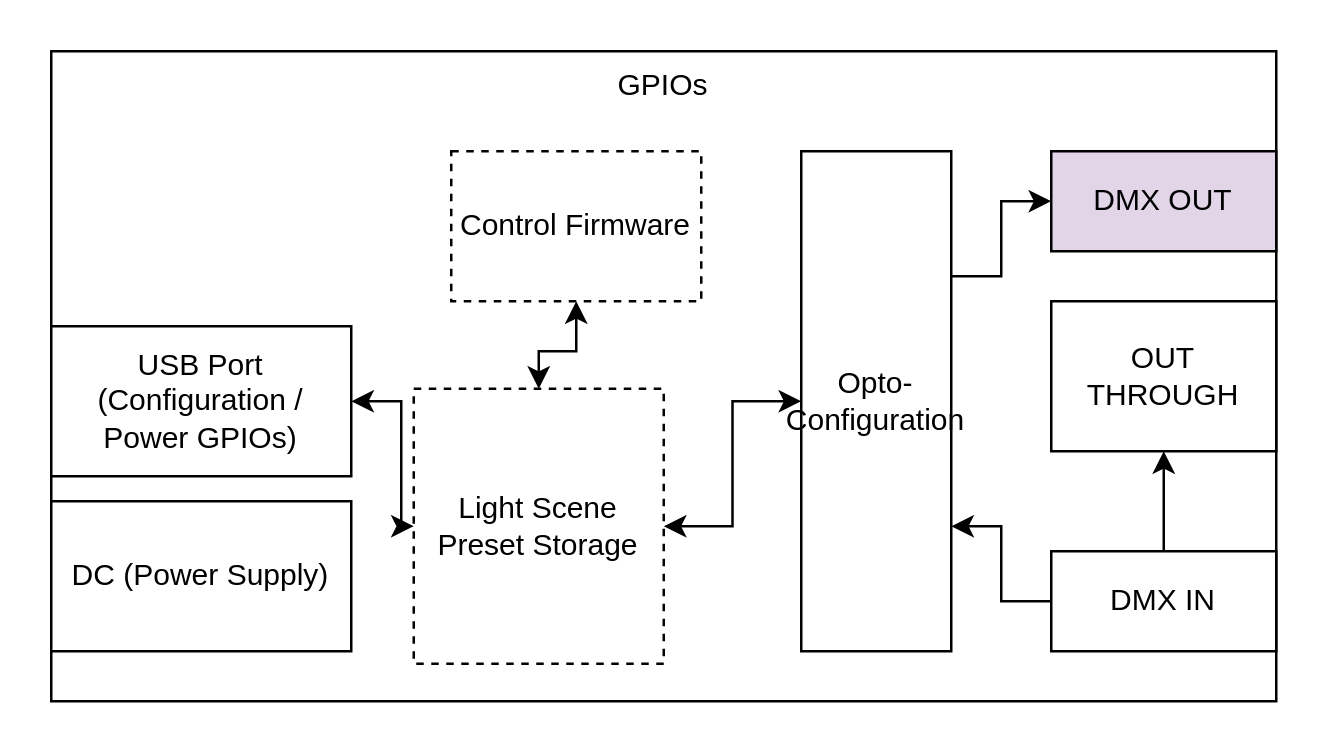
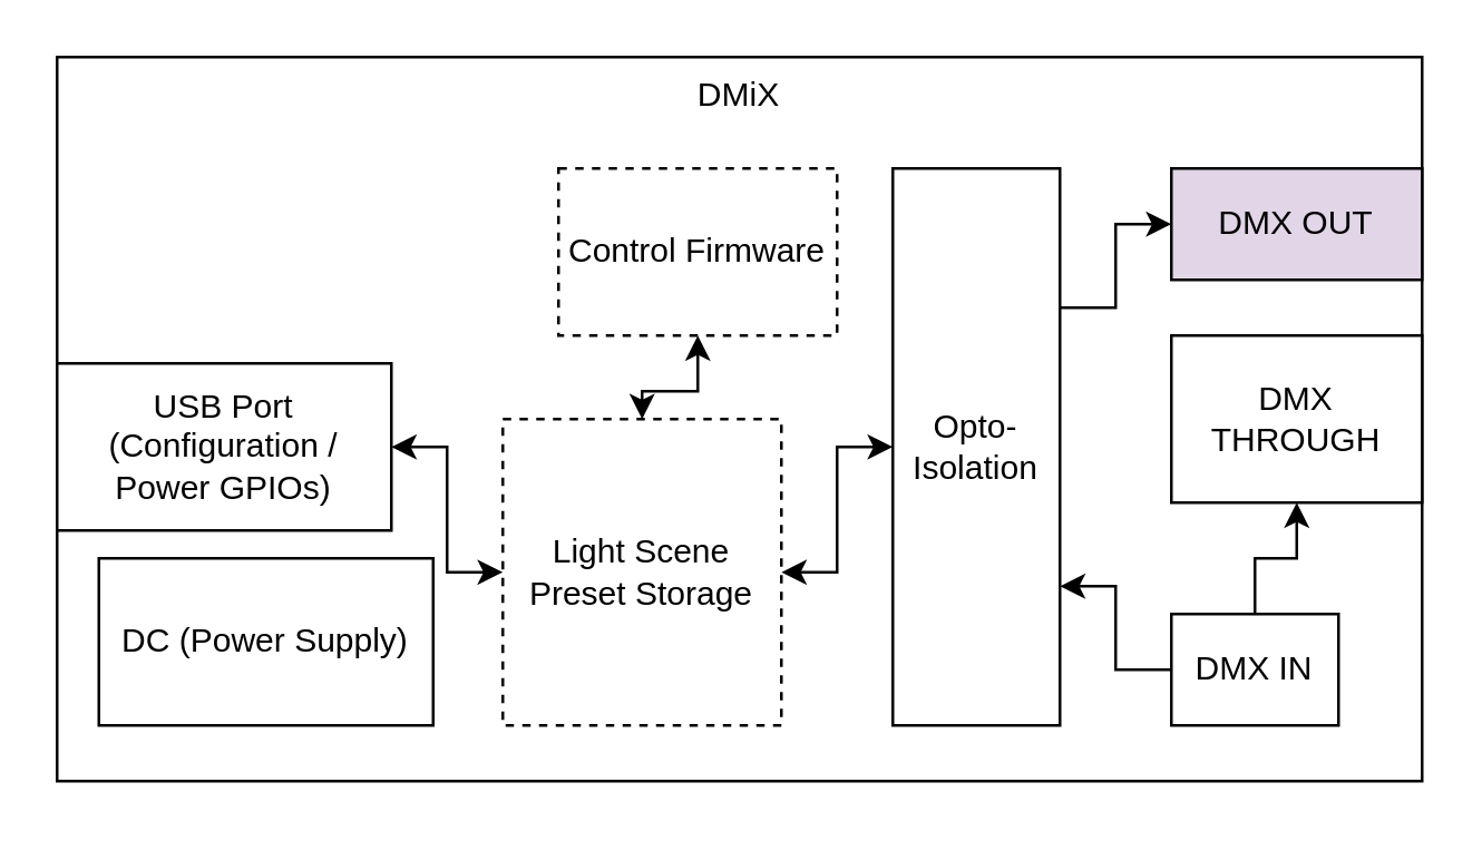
  <mxCell id="0" />
  <mxCell id="1" parent="0" />
- <mxCell id="2" value="GPIOs" style="rounded=0;whiteSpace=wrap;html=1;verticalAlign=top;" vertex="1" parent="1"><mxGeometry x="20" y="20" width="490" height="260" as="geometry" /></mxCell>
+ <mxCell id="2" value="DMiX" style="rounded=0;whiteSpace=wrap;html=1;verticalAlign=top;" vertex="1" parent="1"><mxGeometry x="20" y="20" width="490" height="260" as="geometry" /></mxCell>
  <mxCell id="3" style="edgeStyle=orthogonalEdgeStyle;rounded=0;orthogonalLoop=1;jettySize=auto;html=1;exitX=1;exitY=0.5;exitDx=0;exitDy=0;startArrow=classic;startFill=1;" edge="1" parent="1" source="4" target="9"><mxGeometry relative="1" as="geometry" /></mxCell>
  <mxCell id="4" value="USB Port (Configuration / Power GPIOs)" style="rounded=0;whiteSpace=wrap;html=1;" vertex="1" parent="1"><mxGeometry x="20" y="130" width="120" height="60" as="geometry" /></mxCell>
- <mxCell id="5" value="DC (Power Supply)" style="rounded=0;whiteSpace=wrap;html=1;" vertex="1" parent="1"><mxGeometry x="20" y="200" width="120" height="60" as="geometry" /></mxCell>
+ <mxCell id="5" value="DC (Power Supply)" style="rounded=0;whiteSpace=wrap;html=1;" vertex="1" parent="1"><mxGeometry x="35" y="200" width="120" height="60" as="geometry" /></mxCell>
  <mxCell id="6" style="edgeStyle=orthogonalEdgeStyle;rounded=0;orthogonalLoop=1;jettySize=auto;html=1;exitX=0.5;exitY=1;exitDx=0;exitDy=0;startArrow=classic;startFill=1;endArrow=classic;endFill=1;" edge="1" parent="1" source="7" target="9"><mxGeometry relative="1" as="geometry" /></mxCell>
- <mxCell id="7" value="Control Firmware" style="rounded=0;whiteSpace=wrap;html=1;dashed=1;" vertex="1" parent="1"><mxGeometry x="180" y="60" width="100" height="60" as="geometry" /></mxCell>
+ <mxCell id="7" value="Control Firmware" style="rounded=0;whiteSpace=wrap;html=1;dashed=1;" vertex="1" parent="1"><mxGeometry x="200" y="60" width="100" height="60" as="geometry" /></mxCell>
  <mxCell id="8" style="edgeStyle=orthogonalEdgeStyle;rounded=0;orthogonalLoop=1;jettySize=auto;html=1;exitX=1;exitY=0.5;exitDx=0;exitDy=0;startArrow=classic;startFill=1;" edge="1" parent="1" source="9" target="12"><mxGeometry relative="1" as="geometry" /></mxCell>
- <mxCell id="9" value="Light Scene Preset Storage" style="rounded=0;whiteSpace=wrap;html=1;dashed=1;" vertex="1" parent="1"><mxGeometry x="165" y="155" width="100" height="110" as="geometry" /></mxCell>
+ <mxCell id="9" value="Light Scene Preset Storage" style="rounded=0;whiteSpace=wrap;html=1;dashed=1;" vertex="1" parent="1"><mxGeometry x="180" y="150" width="100" height="110" as="geometry" /></mxCell>
  <mxCell id="10" style="edgeStyle=orthogonalEdgeStyle;rounded=0;orthogonalLoop=1;jettySize=auto;html=1;exitX=1;exitY=0.75;exitDx=0;exitDy=0;entryX=0;entryY=0.5;entryDx=0;entryDy=0;startArrow=classic;startFill=1;endArrow=none;endFill=0;" edge="1" parent="1" source="12" target="14"><mxGeometry relative="1" as="geometry" /></mxCell>
  <mxCell id="11" style="edgeStyle=orthogonalEdgeStyle;rounded=0;orthogonalLoop=1;jettySize=auto;html=1;exitX=1;exitY=0.25;exitDx=0;exitDy=0;entryX=0;entryY=0.5;entryDx=0;entryDy=0;startArrow=none;startFill=0;endArrow=classic;endFill=1;" edge="1" parent="1" source="12" target="16"><mxGeometry relative="1" as="geometry" /></mxCell>
- <mxCell id="12" value="Opto-Configuration" style="rounded=0;whiteSpace=wrap;html=1;" vertex="1" parent="1"><mxGeometry x="320" y="60" width="60" height="200" as="geometry" /></mxCell>
+ <mxCell id="12" value="Opto-Isolation" style="rounded=0;whiteSpace=wrap;html=1;" vertex="1" parent="1"><mxGeometry x="320" y="60" width="60" height="200" as="geometry" /></mxCell>
  <mxCell id="13" style="edgeStyle=orthogonalEdgeStyle;rounded=0;orthogonalLoop=1;jettySize=auto;html=1;exitX=0.5;exitY=0;exitDx=0;exitDy=0;entryX=0.5;entryY=1;entryDx=0;entryDy=0;" edge="1" parent="1" source="14" target="15"><mxGeometry relative="1" as="geometry" /></mxCell>
- <mxCell id="14" value="DMX IN" style="rounded=0;whiteSpace=wrap;html=1;" vertex="1" parent="1"><mxGeometry x="420" y="220" width="90" height="40" as="geometry" /></mxCell>
- <mxCell id="15" value="OUT THROUGH" style="rounded=0;whiteSpace=wrap;html=1;" vertex="1" parent="1"><mxGeometry x="420" y="120" width="90" height="60" as="geometry" /></mxCell>
+ <mxCell id="14" value="DMX IN" style="rounded=0;whiteSpace=wrap;html=1;" vertex="1" parent="1"><mxGeometry x="420" y="220" width="60" height="40" as="geometry" /></mxCell>
+ <mxCell id="15" value="DMX THROUGH" style="rounded=0;whiteSpace=wrap;html=1;" vertex="1" parent="1"><mxGeometry x="420" y="120" width="90" height="60" as="geometry" /></mxCell>
  <mxCell id="16" value="DMX OUT" style="rounded=0;whiteSpace=wrap;html=1;fillColor=#e1d5e7;" vertex="1" parent="1"><mxGeometry x="420" y="60" width="90" height="40" as="geometry" /></mxCell>
